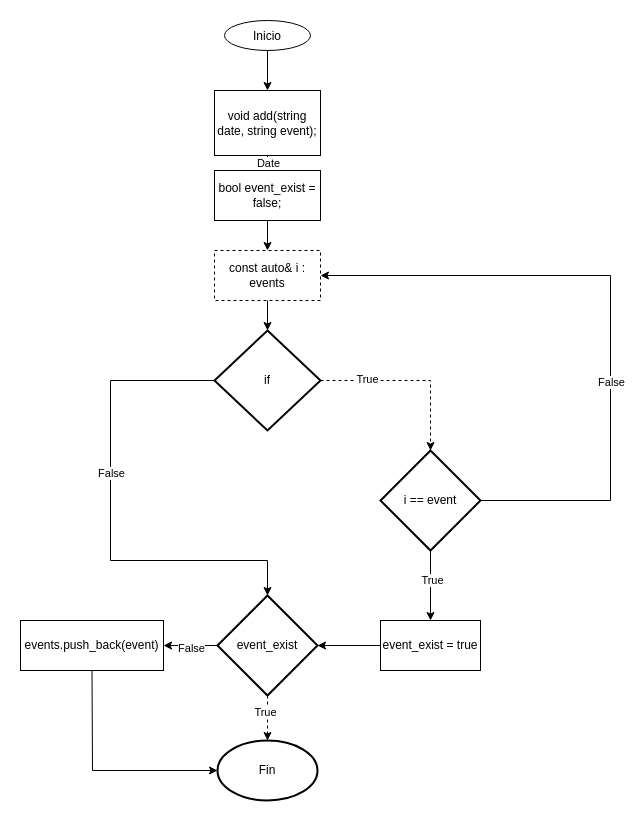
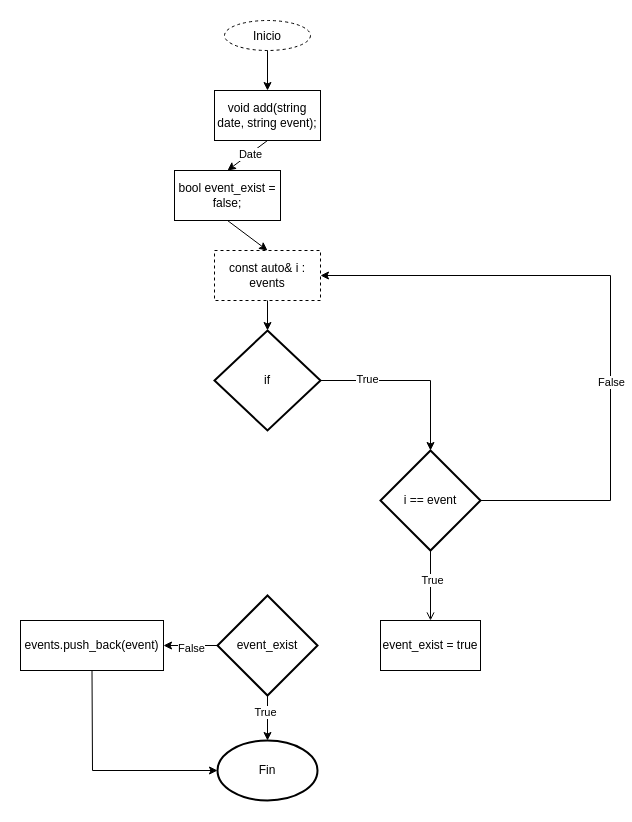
  <mxCell id="0" />
  <mxCell id="1" parent="0" />
- <mxCell id="2" value="Inicio" style="ellipse" vertex="1" parent="1"><mxGeometry x="224" y="20" width="86" height="30" as="geometry" /></mxCell>
- <mxCell id="3" value="void add(string date, string event);" style="html=1;dashed=0;whiteSpace=wrap;" vertex="1" parent="1"><mxGeometry x="214" y="90" width="106" height="65" as="geometry" /></mxCell>
- <mxCell id="4" value="bool event_exist = false;" style="html=1;dashed=0;whiteSpace=wrap;" vertex="1" parent="1"><mxGeometry x="214" y="170" width="106" height="50" as="geometry" /></mxCell>
+ <mxCell id="2" value="Inicio" style="ellipse;dashed=1;" vertex="1" parent="1"><mxGeometry x="224" y="20" width="86" height="30" as="geometry" /></mxCell>
+ <mxCell id="3" value="void add(string date, string event);" style="html=1;dashed=0;whiteSpace=wrap;" vertex="1" parent="1"><mxGeometry x="214" y="90" width="106" height="50" as="geometry" /></mxCell>
+ <mxCell id="4" value="bool event_exist = false;" style="html=1;dashed=0;whiteSpace=wrap;" vertex="1" parent="1"><mxGeometry x="174" y="170" width="106" height="50" as="geometry" /></mxCell>
  <mxCell id="5" value="const auto&amp;amp; i : events" style="html=1;dashed=1;whiteSpace=wrap;" vertex="1" parent="1"><mxGeometry x="214" y="250" width="106" height="50" as="geometry" /></mxCell>
  <mxCell id="6" value="if" style="strokeWidth=2;html=1;shape=mxgraph.flowchart.decision;whiteSpace=wrap;" vertex="1" parent="1"><mxGeometry x="214" y="330" width="106" height="100" as="geometry" /></mxCell>
  <mxCell id="7" value="i == event" style="strokeWidth=2;html=1;shape=mxgraph.flowchart.decision;whiteSpace=wrap;" vertex="1" parent="1"><mxGeometry x="380" y="450" width="100" height="100" as="geometry" /></mxCell>
  <mxCell id="8" value="event_exist = true" style="html=1;dashed=0;whiteSpace=wrap;" vertex="1" parent="1"><mxGeometry x="380" y="620" width="100" height="50" as="geometry" /></mxCell>
  <mxCell id="9" value="event_exist" style="strokeWidth=2;html=1;shape=mxgraph.flowchart.decision;whiteSpace=wrap;" vertex="1" parent="1"><mxGeometry x="217" y="595" width="100" height="100" as="geometry" /></mxCell>
  <mxCell id="10" value="Fin" style="strokeWidth=2;html=1;shape=mxgraph.flowchart.start_1;whiteSpace=wrap;" vertex="1" parent="1"><mxGeometry x="217" y="740" width="100" height="60" as="geometry" /></mxCell>
  <mxCell id="11" value="" style="endArrow=classic;html=1;rounded=0;exitX=0.5;exitY=1;exitDx=0;exitDy=0;entryX=0.5;entryY=0;entryDx=0;entryDy=0;" edge="1" parent="1" source="2" target="3"><mxGeometry width="50" height="50" relative="1" as="geometry"><mxPoint x="240" y="330" as="sourcePoint" /><mxPoint x="290" y="280" as="targetPoint" /></mxGeometry></mxCell>
  <mxCell id="12" value="" style="endArrow=classic;html=1;rounded=0;exitX=0.5;exitY=1;exitDx=0;exitDy=0;entryX=0.5;entryY=0;entryDx=0;entryDy=0;" edge="1" parent="1" source="3" target="4"><mxGeometry width="50" height="50" relative="1" as="geometry"><mxPoint x="220" y="240" as="sourcePoint" /><mxPoint x="270" y="190" as="targetPoint" /></mxGeometry></mxCell>
  <mxCell id="13" value="Date" style="edgeLabel;html=1;align=center;verticalAlign=middle;resizable=0;points=[];" vertex="1" connectable="0" parent="12"><mxGeometry x="-0.133" relative="1" as="geometry"><mxPoint as="offset" /></mxGeometry></mxCell>
  <mxCell id="14" value="" style="endArrow=classic;html=1;rounded=0;entryX=0.5;entryY=0;entryDx=0;entryDy=0;exitX=0.5;exitY=1;exitDx=0;exitDy=0;" edge="1" parent="1" source="4" target="5"><mxGeometry width="50" height="50" relative="1" as="geometry"><mxPoint x="220" y="280" as="sourcePoint" /><mxPoint x="270" y="230" as="targetPoint" /></mxGeometry></mxCell>
  <mxCell id="15" value="" style="endArrow=classic;html=1;rounded=0;entryX=0.5;entryY=0;entryDx=0;entryDy=0;entryPerimeter=0;exitX=0.5;exitY=1;exitDx=0;exitDy=0;" edge="1" parent="1" source="5" target="6"><mxGeometry width="50" height="50" relative="1" as="geometry"><mxPoint x="220" y="380" as="sourcePoint" /><mxPoint x="270" y="330" as="targetPoint" /></mxGeometry></mxCell>
- <mxCell id="16" value="" style="endArrow=classic;html=1;rounded=0;entryX=0.5;entryY=0;entryDx=0;entryDy=0;entryPerimeter=0;exitX=1;exitY=0.5;exitDx=0;exitDy=0;exitPerimeter=0;dashed=1;" edge="1" parent="1" source="6" target="7"><mxGeometry width="50" height="50" relative="1" as="geometry"><mxPoint x="220" y="480" as="sourcePoint" /><mxPoint x="270" y="430" as="targetPoint" /><Array as="points"><mxPoint x="430" y="380" /></Array></mxGeometry></mxCell>
+ <mxCell id="16" value="" style="endArrow=classic;html=1;rounded=0;entryX=0.5;entryY=0;entryDx=0;entryDy=0;entryPerimeter=0;exitX=1;exitY=0.5;exitDx=0;exitDy=0;exitPerimeter=0;" edge="1" parent="1" source="6" target="7"><mxGeometry width="50" height="50" relative="1" as="geometry"><mxPoint x="220" y="480" as="sourcePoint" /><mxPoint x="270" y="430" as="targetPoint" /><Array as="points"><mxPoint x="430" y="380" /></Array></mxGeometry></mxCell>
  <mxCell id="17" value="True" style="edgeLabel;html=1;align=center;verticalAlign=middle;resizable=0;points=[];" vertex="1" connectable="0" parent="16"><mxGeometry x="-0.483" y="2" relative="1" as="geometry"><mxPoint x="-1" as="offset" /></mxGeometry></mxCell>
- <mxCell id="18" value="" style="endArrow=classic;html=1;rounded=0;entryX=0.5;entryY=0;entryDx=0;entryDy=0;exitX=0.5;exitY=1;exitDx=0;exitDy=0;exitPerimeter=0;" edge="1" parent="1" source="7" target="8"><mxGeometry width="50" height="50" relative="1" as="geometry"><mxPoint x="220" y="610" as="sourcePoint" /><mxPoint x="270" y="560" as="targetPoint" /></mxGeometry></mxCell>
+ <mxCell id="18" value="" style="endArrow=open;html=1;rounded=0;entryX=0.5;entryY=0;entryDx=0;entryDy=0;exitX=0.5;exitY=1;exitDx=0;exitDy=0;exitPerimeter=0;" edge="1" parent="1" source="7" target="8"><mxGeometry width="50" height="50" relative="1" as="geometry"><mxPoint x="220" y="610" as="sourcePoint" /><mxPoint x="270" y="560" as="targetPoint" /></mxGeometry></mxCell>
  <mxCell id="19" value="True" style="edgeLabel;html=1;align=center;verticalAlign=middle;resizable=0;points=[];" vertex="1" connectable="0" parent="18"><mxGeometry x="-0.161" y="1" relative="1" as="geometry"><mxPoint as="offset" /></mxGeometry></mxCell>
- <mxCell id="20" value="" style="endArrow=classic;html=1;rounded=0;entryX=1;entryY=0.5;entryDx=0;entryDy=0;entryPerimeter=0;exitX=0;exitY=0.5;exitDx=0;exitDy=0;" edge="1" parent="1" source="8" target="9"><mxGeometry width="50" height="50" relative="1" as="geometry"><mxPoint x="220" y="610" as="sourcePoint" /><mxPoint x="270" y="560" as="targetPoint" /></mxGeometry></mxCell>
- <mxCell id="21" value="" style="endArrow=classic;html=1;rounded=0;exitX=0;exitY=0.5;exitDx=0;exitDy=0;exitPerimeter=0;entryX=0.5;entryY=0;entryDx=0;entryDy=0;entryPerimeter=0;" edge="1" parent="1" source="6" target="9"><mxGeometry width="50" height="50" relative="1" as="geometry"><mxPoint x="220" y="600" as="sourcePoint" /><mxPoint x="270" y="560" as="targetPoint" /><Array as="points"><mxPoint x="110" y="380" /><mxPoint x="110" y="560" /><mxPoint x="267" y="560" /></Array></mxGeometry></mxCell>
- <mxCell id="22" value="False" style="edgeLabel;html=1;align=center;verticalAlign=middle;resizable=0;points=[];" vertex="1" connectable="0" parent="21"><mxGeometry x="-0.177" relative="1" as="geometry"><mxPoint as="offset" /></mxGeometry></mxCell>
  <mxCell id="23" value="" style="endArrow=classic;html=1;rounded=0;entryX=1;entryY=0.5;entryDx=0;entryDy=0;exitX=1;exitY=0.5;exitDx=0;exitDy=0;exitPerimeter=0;" edge="1" parent="1" source="7" target="5"><mxGeometry width="50" height="50" relative="1" as="geometry"><mxPoint x="170" y="520" as="sourcePoint" /><mxPoint x="220" y="470" as="targetPoint" /><Array as="points"><mxPoint x="610" y="500" /><mxPoint x="610" y="275" /></Array></mxGeometry></mxCell>
  <mxCell id="24" value="False" style="edgeLabel;html=1;align=center;verticalAlign=middle;resizable=0;points=[];" vertex="1" connectable="0" parent="23"><mxGeometry x="-0.227" relative="1" as="geometry"><mxPoint as="offset" /></mxGeometry></mxCell>
  <mxCell id="25" value="events.push_back(event)" style="html=1;dashed=0;whiteSpace=wrap;" vertex="1" parent="1"><mxGeometry x="20" y="620" width="143" height="50" as="geometry" /></mxCell>
  <mxCell id="26" value="" style="endArrow=classic;html=1;rounded=0;exitX=0;exitY=0.5;exitDx=0;exitDy=0;exitPerimeter=0;entryX=1;entryY=0.5;entryDx=0;entryDy=0;" edge="1" parent="1" source="9" target="25"><mxGeometry width="50" height="50" relative="1" as="geometry"><mxPoint x="350" y="720" as="sourcePoint" /><mxPoint x="400" y="670" as="targetPoint" /></mxGeometry></mxCell>
  <mxCell id="27" value="False" style="edgeLabel;html=1;align=center;verticalAlign=middle;resizable=0;points=[];" vertex="1" connectable="0" parent="26"><mxGeometry x="0.001" y="2" relative="1" as="geometry"><mxPoint as="offset" /></mxGeometry></mxCell>
- <mxCell id="28" value="" style="endArrow=classic;html=1;rounded=0;exitX=0.5;exitY=1;exitDx=0;exitDy=0;exitPerimeter=0;entryX=0.5;entryY=0;entryDx=0;entryDy=0;entryPerimeter=0;dashed=1;" edge="1" parent="1" source="9" target="10"><mxGeometry width="50" height="50" relative="1" as="geometry"><mxPoint x="350" y="720" as="sourcePoint" /><mxPoint x="400" y="670" as="targetPoint" /></mxGeometry></mxCell>
+ <mxCell id="28" value="" style="endArrow=classic;html=1;rounded=0;exitX=0.5;exitY=1;exitDx=0;exitDy=0;exitPerimeter=0;entryX=0.5;entryY=0;entryDx=0;entryDy=0;entryPerimeter=0;" edge="1" parent="1" source="9" target="10"><mxGeometry width="50" height="50" relative="1" as="geometry"><mxPoint x="350" y="720" as="sourcePoint" /><mxPoint x="400" y="670" as="targetPoint" /></mxGeometry></mxCell>
  <mxCell id="29" value="True" style="edgeLabel;html=1;align=center;verticalAlign=middle;resizable=0;points=[];" vertex="1" connectable="0" parent="28"><mxGeometry x="-0.284" y="-3" relative="1" as="geometry"><mxPoint as="offset" /></mxGeometry></mxCell>
  <mxCell id="30" value="" style="endArrow=classic;html=1;rounded=0;exitX=0.5;exitY=1;exitDx=0;exitDy=0;entryX=0;entryY=0.5;entryDx=0;entryDy=0;entryPerimeter=0;" edge="1" parent="1" source="25" target="10"><mxGeometry width="50" height="50" relative="1" as="geometry"><mxPoint x="350" y="720" as="sourcePoint" /><mxPoint x="400" y="670" as="targetPoint" /><Array as="points"><mxPoint x="92" y="770" /></Array></mxGeometry></mxCell>
